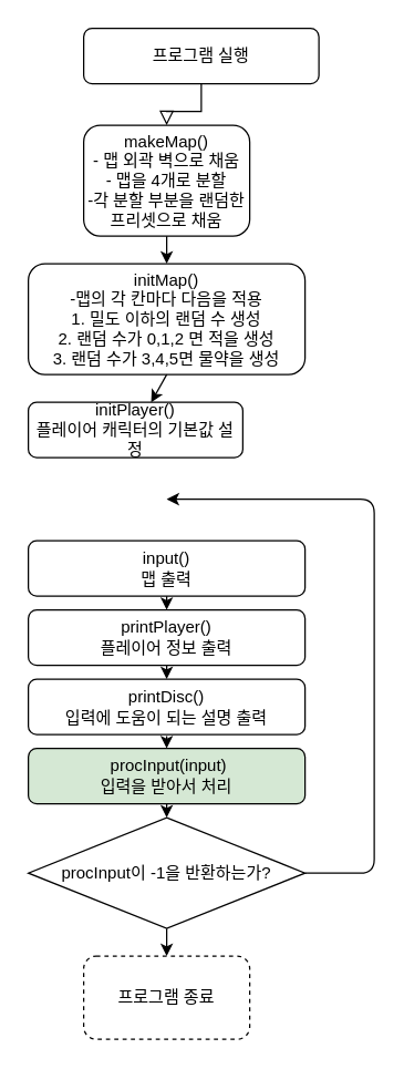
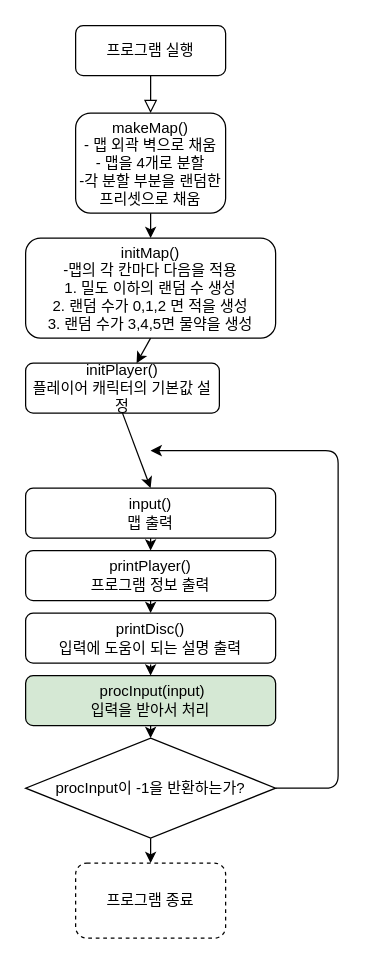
  <mxCell id="0" />
  <mxCell id="1" parent="0" />
  <mxCell id="2" value="" style="rounded=0;html=1;jettySize=auto;orthogonalLoop=1;fontSize=11;endArrow=block;endFill=0;endSize=8;strokeWidth=1;shadow=0;labelBackgroundColor=none;edgeStyle=orthogonalEdgeStyle;entryX=0.5;entryY=0;entryDx=0;entryDy=0;" parent="1" source="3" target="4" edge="1"><mxGeometry relative="1" as="geometry"><mxPoint x="120" y="110" as="targetPoint" /></mxGeometry></mxCell>
- <mxCell id="3" value="프로그램 실행" style="rounded=1;whiteSpace=wrap;html=1;fontSize=12;glass=0;strokeWidth=1;shadow=0;" parent="1" vertex="1"><mxGeometry x="60" y="20" width="170" height="40" as="geometry" /></mxCell>
+ <mxCell id="3" value="프로그램 실행" style="rounded=1;whiteSpace=wrap;html=1;fontSize=12;glass=0;strokeWidth=1;shadow=0;" parent="1" vertex="1"><mxGeometry x="60" y="20" width="120" height="40" as="geometry" /></mxCell>
  <mxCell id="4" value="&lt;div&gt;makeMap()&lt;/div&gt;&lt;div&gt;- 맵 외곽 벽으로 채움&lt;/div&gt;&lt;div&gt;- 맵을 4개로 분할&lt;/div&gt;&lt;div&gt;-각 분할 부분을 랜덤한 프리셋으로 채움&lt;br&gt;&lt;/div&gt;" style="rounded=1;whiteSpace=wrap;html=1;" vertex="1" parent="1"><mxGeometry x="60" y="90" width="120" height="80" as="geometry" /></mxCell>
  <mxCell id="5" value="&lt;div&gt;initMap()&lt;/div&gt;&lt;div&gt;-맵의 각 칸마다 다음을 적용&lt;/div&gt;&lt;div&gt;1. 밀도 이하의 랜덤 수 생성&lt;br&gt;&lt;/div&gt;&lt;div&gt;2. 랜덤 수가 0,1,2 면 적을 생성&lt;/div&gt;&lt;div&gt;3. 랜덤 수가 3,4,5면 물약을 생성&lt;br&gt;&lt;/div&gt;" style="rounded=1;whiteSpace=wrap;html=1;" vertex="1" parent="1"><mxGeometry x="20" y="190" width="200" height="80" as="geometry" /></mxCell>
  <mxCell id="6" value="" style="endArrow=classic;html=1;exitX=0.5;exitY=1;exitDx=0;exitDy=0;entryX=0.5;entryY=0;entryDx=0;entryDy=0;" edge="1" parent="1" source="4" target="5"><mxGeometry width="50" height="50" relative="1" as="geometry"><mxPoint x="150" y="370" as="sourcePoint" /><mxPoint x="200" y="320" as="targetPoint" /></mxGeometry></mxCell>
  <mxCell id="7" value="&lt;div&gt;initPlayer()&lt;/div&gt;&lt;div&gt;플레이어 캐릭터의 기본값 설정&lt;br&gt;&lt;/div&gt;" style="rounded=1;whiteSpace=wrap;html=1;" vertex="1" parent="1"><mxGeometry x="20" y="290" width="155" height="40" as="geometry" /></mxCell>
  <mxCell id="8" value="" style="endArrow=classic;html=1;exitX=0.5;exitY=1;exitDx=0;exitDy=0;" edge="1" parent="1" source="5" target="7"><mxGeometry width="50" height="50" relative="1" as="geometry"><mxPoint x="180" y="450" as="sourcePoint" /><mxPoint x="230" y="400" as="targetPoint" /></mxGeometry></mxCell>
  <mxCell id="9" value="&lt;div&gt;input()&lt;/div&gt;&lt;div&gt;맵 출력&lt;br&gt;&lt;/div&gt;" style="rounded=1;whiteSpace=wrap;html=1;" vertex="1" parent="1"><mxGeometry x="20" y="390" width="200" height="40" as="geometry" /></mxCell>
- <mxCell id="10" value="&lt;div&gt;printPlayer()&lt;/div&gt;&lt;div&gt;플레이어 정보 출력&lt;br&gt;&lt;/div&gt;" style="rounded=1;whiteSpace=wrap;html=1;" vertex="1" parent="1"><mxGeometry x="20" y="440" width="200" height="40" as="geometry" /></mxCell>
+ <mxCell id="10" value="&lt;div&gt;printPlayer()&lt;/div&gt;&lt;div&gt;프로그램 정보 출력&lt;br&gt;&lt;/div&gt;" style="rounded=1;whiteSpace=wrap;html=1;" vertex="1" parent="1"><mxGeometry x="20" y="440" width="200" height="40" as="geometry" /></mxCell>
  <mxCell id="11" value="&lt;div&gt;printDisc()&lt;/div&gt;&lt;div&gt;입력에 도움이 되는 설명 출력&lt;br&gt;&lt;/div&gt;" style="rounded=1;whiteSpace=wrap;html=1;" vertex="1" parent="1"><mxGeometry x="20" y="490" width="200" height="40" as="geometry" /></mxCell>
  <mxCell id="12" value="&lt;div&gt;&amp;nbsp;procInput(input)&lt;/div&gt;&lt;div&gt;입력을 받아서 처리&lt;/div&gt;" style="rounded=1;whiteSpace=wrap;html=1;fillColor=#d5e8d4;" vertex="1" parent="1"><mxGeometry x="20" y="540" width="200" height="40" as="geometry" /></mxCell>
  <mxCell id="13" value="&lt;div&gt;procInput이 -1을 반환하는가?&lt;/div&gt;" style="rhombus;whiteSpace=wrap;html=1;" vertex="1" parent="1"><mxGeometry x="20" y="590" width="200" height="80" as="geometry" /></mxCell>
+ <mxCell id="14" value="" style="endArrow=classic;html=1;exitX=0.5;exitY=1;exitDx=0;exitDy=0;entryX=0.5;entryY=0;entryDx=0;entryDy=0;" edge="1" parent="1" source="7" target="9"><mxGeometry width="50" height="50" relative="1" as="geometry"><mxPoint x="150" y="420" as="sourcePoint" /><mxPoint x="200" y="370" as="targetPoint" /></mxGeometry></mxCell>
  <mxCell id="15" value="" style="endArrow=classic;html=1;exitX=0.5;exitY=1;exitDx=0;exitDy=0;" edge="1" parent="1" source="9" target="10"><mxGeometry width="50" height="50" relative="1" as="geometry"><mxPoint x="290" y="480" as="sourcePoint" /><mxPoint x="340" y="430" as="targetPoint" /></mxGeometry></mxCell>
  <mxCell id="16" value="" style="endArrow=classic;html=1;exitX=0.5;exitY=1;exitDx=0;exitDy=0;entryX=0.5;entryY=0;entryDx=0;entryDy=0;" edge="1" parent="1" source="10" target="11"><mxGeometry width="50" height="50" relative="1" as="geometry"><mxPoint x="130" y="440" as="sourcePoint" /><mxPoint x="130" y="450" as="targetPoint" /></mxGeometry></mxCell>
  <mxCell id="17" value="" style="endArrow=classic;html=1;entryX=0.5;entryY=0;entryDx=0;entryDy=0;" edge="1" parent="1" target="12"><mxGeometry width="50" height="50" relative="1" as="geometry"><mxPoint x="120" y="531" as="sourcePoint" /><mxPoint x="130" y="500" as="targetPoint" /></mxGeometry></mxCell>
  <mxCell id="18" value="" style="endArrow=classic;html=1;entryX=0.5;entryY=0;entryDx=0;entryDy=0;" edge="1" parent="1" target="13"><mxGeometry width="50" height="50" relative="1" as="geometry"><mxPoint x="120" y="580" as="sourcePoint" /><mxPoint x="130" y="550" as="targetPoint" /></mxGeometry></mxCell>
  <mxCell id="19" value="" style="endArrow=classic;html=1;exitX=1;exitY=0.5;exitDx=0;exitDy=0;" edge="1" parent="1" source="13"><mxGeometry width="50" height="50" relative="1" as="geometry"><mxPoint x="130" y="590" as="sourcePoint" /><mxPoint x="120" y="360" as="targetPoint" /><Array as="points"><mxPoint x="270" y="630" /><mxPoint x="270" y="360" /></Array></mxGeometry></mxCell>
  <mxCell id="20" value="프로그램 종료" style="rounded=1;whiteSpace=wrap;html=1;dashed=1;" vertex="1" parent="1"><mxGeometry x="60" y="690" width="120" height="60" as="geometry" /></mxCell>
  <mxCell id="21" value="" style="endArrow=classic;html=1;exitX=0.5;exitY=1;exitDx=0;exitDy=0;" edge="1" parent="1" source="13" target="20"><mxGeometry width="50" height="50" relative="1" as="geometry"><mxPoint x="190" y="470" as="sourcePoint" /><mxPoint x="240" y="420" as="targetPoint" /></mxGeometry></mxCell>
